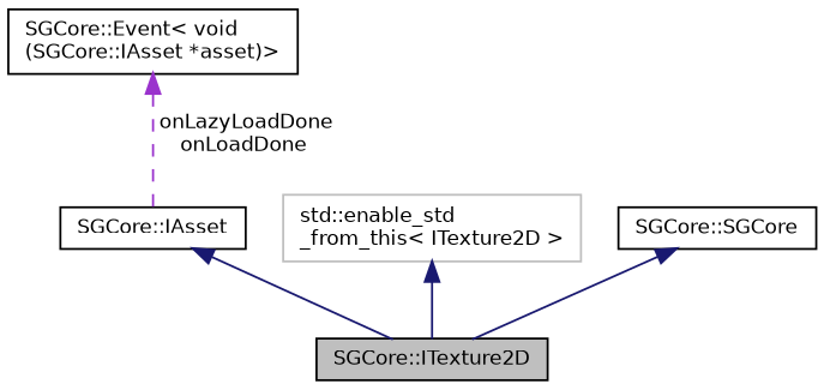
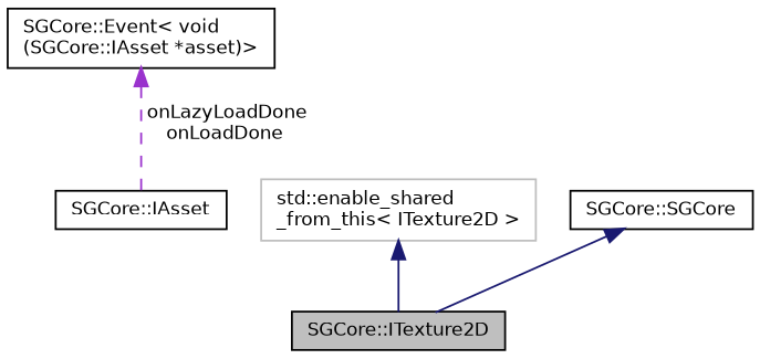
  digraph {
    node [color=black fillcolor=white fontname=Helvetica fontsize=10 shape=record style=filled]
    edge [color=midnightblue dir=back fontname=Helvetica fontsize=10 labelfontname=Helvetica labelfontsize=10 style=solid]
    n1 [fillcolor=grey75 fontcolor=black height=0.2 label="SGCore::ITexture2D" width=0.4]
    n2 [height=0.2 label="SGCore::IAsset" width=0.4]
    n3 [height=0.2 label="SGCore::Event\< void\l(SGCore::IAsset *asset)\>" width=0.4]
-   n4 [color=grey75 height=0.2 label="std::enable_std\l_from_this\< ITexture2D \>" width=0.4]
+   n4 [color=grey75 height=0.2 label="std::enable_shared\l_from_this\< ITexture2D \>" width=0.4]
    n5 [height=0.2 label="SGCore::SGCore" width=0.4]
-   n2 -> n1
    n3 -> n2 [color=darkorchid3 label=" onLazyLoadDone\nonLoadDone" style=dashed]
    n4 -> n1
    n5 -> n1
  }
